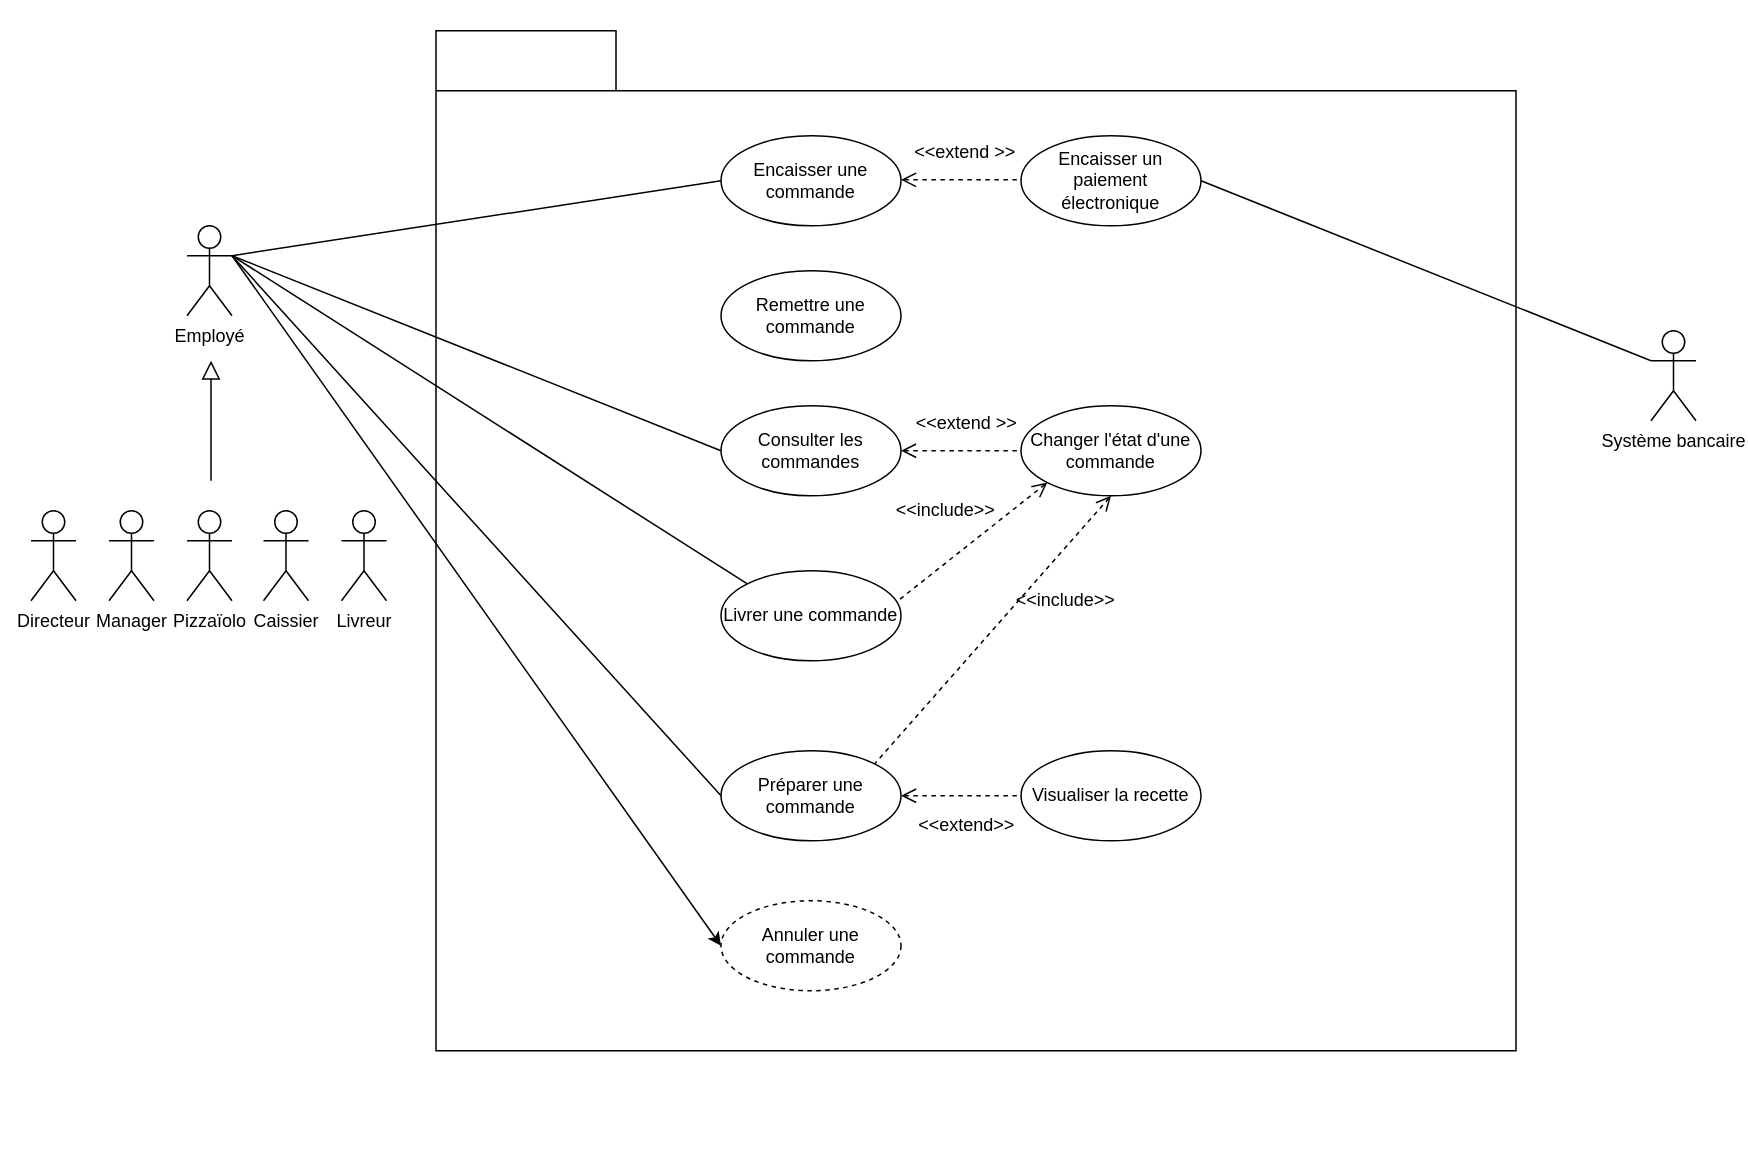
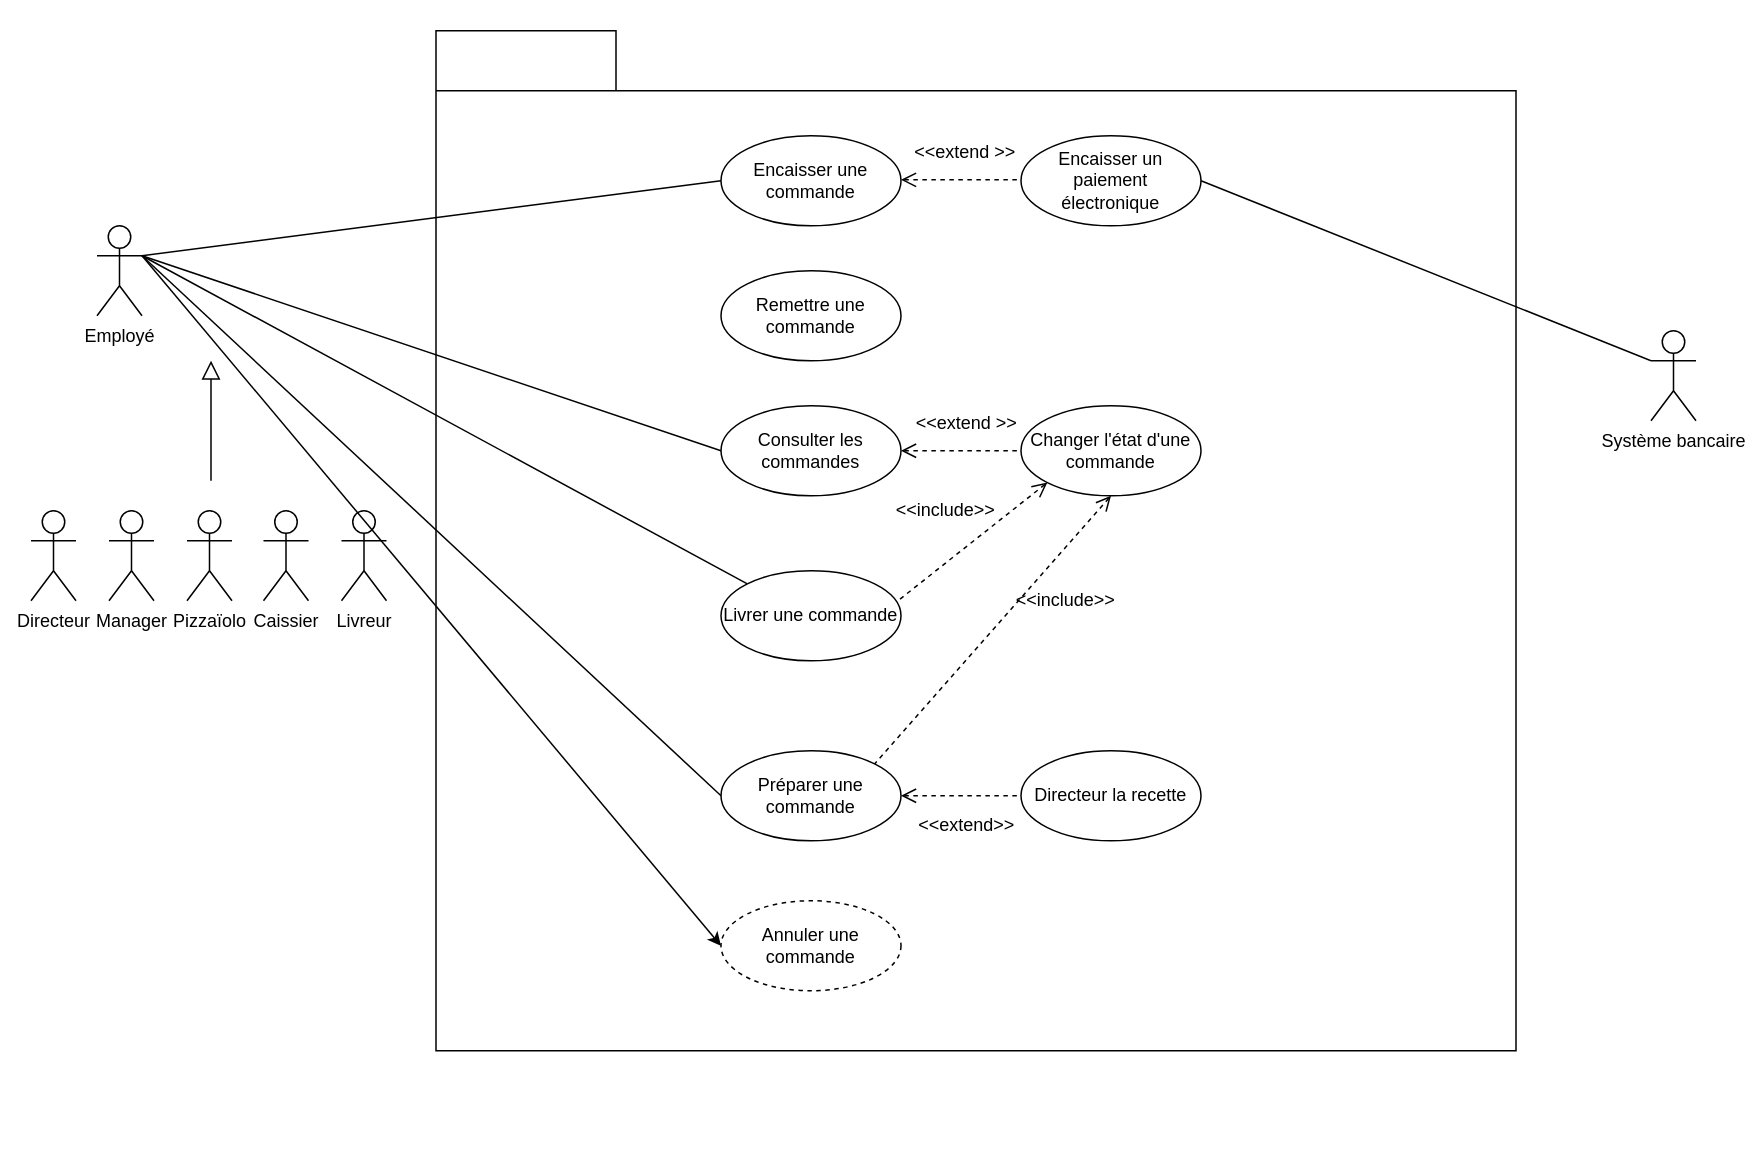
  <mxCell id="0" />
  <mxCell id="1" parent="0" />
  <mxCell id="2" value="" style="group" parent="1" vertex="1" connectable="0"><mxGeometry x="330" y="70" width="720" height="680" as="geometry" /></mxCell>
  <mxCell id="3" value="&lt;div&gt;&lt;br&gt;&lt;/div&gt;&lt;div&gt;&lt;br&gt;&lt;/div&gt;" style="shape=folder;fontStyle=1;spacingTop=10;tabWidth=120;tabHeight=40;tabPosition=left;html=1;fillColor=none;" parent="2" vertex="1"><mxGeometry x="-40" y="-50" width="720" height="680" as="geometry" /></mxCell>
  <mxCell id="4" value="Préparer une commande" style="ellipse;whiteSpace=wrap;html=1;fillColor=none;" parent="2" vertex="1"><mxGeometry x="150" y="430" width="120" height="60" as="geometry" /></mxCell>
  <mxCell id="5" value="Consulter les commandes" style="ellipse;whiteSpace=wrap;html=1;fillColor=none;" parent="2" vertex="1"><mxGeometry x="150" y="200" width="120" height="60" as="geometry" /></mxCell>
  <mxCell id="6" value="Livrer une commande" style="ellipse;whiteSpace=wrap;html=1;fillColor=none;" parent="2" vertex="1"><mxGeometry x="150" y="310" width="120" height="60" as="geometry" /></mxCell>
  <mxCell id="7" value="Encaisser une commande" style="ellipse;whiteSpace=wrap;html=1;fillColor=none;" parent="2" vertex="1"><mxGeometry x="150" y="20" width="120" height="60" as="geometry" /></mxCell>
  <mxCell id="8" value="Changer l'état d'une commande" style="ellipse;whiteSpace=wrap;html=1;fillColor=none;" parent="2" vertex="1"><mxGeometry x="350" y="200" width="120" height="60" as="geometry" /></mxCell>
  <mxCell id="9" value="" style="endArrow=none;dashed=1;html=1;entryX=0;entryY=0.5;entryDx=0;entryDy=0;exitX=1;exitY=0.5;exitDx=0;exitDy=0;startArrow=open;startFill=0;endSize=7;startSize=8;" parent="2" source="5" target="8" edge="1"><mxGeometry width="50" height="50" relative="1" as="geometry"><mxPoint x="350" y="460" as="sourcePoint" /><mxPoint x="400" y="410" as="targetPoint" /></mxGeometry></mxCell>
  <mxCell id="10" value="&amp;lt;&amp;lt;extend &amp;gt;&amp;gt;" style="text;html=1;strokeColor=none;fillColor=none;align=center;verticalAlign=middle;whiteSpace=wrap;rounded=0;" parent="2" vertex="1"><mxGeometry x="274" y="202" width="80" height="20" as="geometry" /></mxCell>
  <mxCell id="11" value="Encaisser un paiement électronique" style="ellipse;whiteSpace=wrap;html=1;fillColor=none;" parent="2" vertex="1"><mxGeometry x="350" y="20" width="120" height="60" as="geometry" /></mxCell>
  <mxCell id="12" value="" style="endArrow=none;dashed=1;html=1;entryX=0;entryY=0.5;entryDx=0;entryDy=0;exitX=1;exitY=0.5;exitDx=0;exitDy=0;startArrow=open;startFill=0;endSize=7;startSize=8;" parent="2" edge="1"><mxGeometry width="50" height="50" relative="1" as="geometry"><mxPoint x="270" y="49.41" as="sourcePoint" /><mxPoint x="350.0" y="49.41" as="targetPoint" /></mxGeometry></mxCell>
  <mxCell id="13" value="&amp;lt;&amp;lt;extend &amp;gt;&amp;gt;" style="text;html=1;strokeColor=none;fillColor=none;align=center;verticalAlign=middle;whiteSpace=wrap;rounded=0;" parent="2" vertex="1"><mxGeometry x="273" y="21" width="80" height="20" as="geometry" /></mxCell>
  <mxCell id="14" value="" style="endArrow=none;dashed=1;html=1;exitX=0.5;exitY=1;exitDx=0;exitDy=0;startArrow=open;startFill=0;startSize=8;entryX=1;entryY=0;entryDx=0;entryDy=0;" parent="2" source="8" target="4" edge="1"><mxGeometry width="50" height="50" relative="1" as="geometry"><mxPoint x="197.156" y="396.998" as="sourcePoint" /><mxPoint x="300" y="558" as="targetPoint" /></mxGeometry></mxCell>
  <mxCell id="15" value="" style="endArrow=none;dashed=1;html=1;entryX=0.982;entryY=0.335;entryDx=0;entryDy=0;exitX=0;exitY=1;exitDx=0;exitDy=0;startArrow=open;startFill=0;startSize=8;entryPerimeter=0;" parent="2" source="8" target="6" edge="1"><mxGeometry width="50" height="50" relative="1" as="geometry"><mxPoint x="537.156" y="213.002" as="sourcePoint" /><mxPoint x="432.16" y="372" as="targetPoint" /></mxGeometry></mxCell>
  <mxCell id="16" value="&amp;lt;&amp;lt;include&amp;gt;&amp;gt;" style="text;html=1;strokeColor=none;fillColor=none;align=center;verticalAlign=middle;whiteSpace=wrap;rounded=0;" parent="2" vertex="1"><mxGeometry x="280" y="260" width="40" height="20" as="geometry" /></mxCell>
  <mxCell id="17" value="&amp;lt;&amp;lt;include&amp;gt;&amp;gt;" style="text;html=1;strokeColor=none;fillColor=none;align=center;verticalAlign=middle;whiteSpace=wrap;rounded=0;" parent="2" vertex="1"><mxGeometry x="360" y="320" width="40" height="20" as="geometry" /></mxCell>
  <mxCell id="18" value="" style="endArrow=none;dashed=1;html=1;exitX=1;exitY=0.5;exitDx=0;exitDy=0;startArrow=open;startFill=0;endFill=0;entryX=0;entryY=0.5;entryDx=0;entryDy=0;endSize=8;startSize=8;" parent="2" source="4" target="19" edge="1"><mxGeometry width="50" height="50" relative="1" as="geometry"><mxPoint x="690" y="513.82" as="sourcePoint" /><mxPoint x="730" y="505" as="targetPoint" /></mxGeometry></mxCell>
- <mxCell id="19" value="Visualiser la recette" style="ellipse;whiteSpace=wrap;html=1;fillColor=none;" parent="2" vertex="1"><mxGeometry x="350" y="430" width="120" height="60" as="geometry" /></mxCell>
+ <mxCell id="19" value="Directeur la recette" style="ellipse;whiteSpace=wrap;html=1;fillColor=none;" parent="2" vertex="1"><mxGeometry x="350" y="430" width="120" height="60" as="geometry" /></mxCell>
  <mxCell id="20" value="&amp;lt;&amp;lt;extend&amp;gt;&amp;gt;" style="text;html=1;strokeColor=none;fillColor=none;align=center;verticalAlign=middle;whiteSpace=wrap;rounded=0;" parent="2" vertex="1"><mxGeometry x="294" y="470" width="40" height="20" as="geometry" /></mxCell>
  <mxCell id="21" value="Annuler une commande" style="ellipse;whiteSpace=wrap;html=1;fillColor=none;dashed=1;" parent="2" vertex="1"><mxGeometry x="150" y="530" width="120" height="60" as="geometry" /></mxCell>
  <mxCell id="22" value="Remettre une commande" style="ellipse;whiteSpace=wrap;html=1;fillColor=none;" vertex="1" parent="2"><mxGeometry x="150" y="110" width="120" height="60" as="geometry" /></mxCell>
  <mxCell id="23" value="Manager" style="shape=umlActor;verticalLabelPosition=bottom;labelBackgroundColor=#ffffff;verticalAlign=top;html=1;outlineConnect=0;" parent="1" vertex="1"><mxGeometry x="72" y="340" width="30" height="60" as="geometry" /></mxCell>
  <mxCell id="24" value="&lt;div&gt;Caissier&lt;/div&gt;" style="shape=umlActor;verticalLabelPosition=bottom;labelBackgroundColor=#ffffff;verticalAlign=top;html=1;outlineConnect=0;" parent="1" vertex="1"><mxGeometry x="175" y="340" width="30" height="60" as="geometry" /></mxCell>
- <mxCell id="25" value="Employé" style="shape=umlActor;verticalLabelPosition=bottom;labelBackgroundColor=#ffffff;verticalAlign=top;html=1;outlineConnect=0;" parent="1" vertex="1"><mxGeometry x="124" y="150" width="30" height="60" as="geometry" /></mxCell>
+ <mxCell id="25" value="Employé" style="shape=umlActor;verticalLabelPosition=bottom;labelBackgroundColor=#ffffff;verticalAlign=top;html=1;outlineConnect=0;" parent="1" vertex="1"><mxGeometry x="64" y="150" width="30" height="60" as="geometry" /></mxCell>
  <mxCell id="26" value="&lt;div&gt;Directeur&lt;/div&gt;" style="shape=umlActor;verticalLabelPosition=bottom;labelBackgroundColor=#ffffff;verticalAlign=top;html=1;outlineConnect=0;" parent="1" vertex="1"><mxGeometry x="20" y="340" width="30" height="60" as="geometry" /></mxCell>
  <mxCell id="27" value="&lt;div&gt;Livreur&lt;/div&gt;" style="shape=umlActor;verticalLabelPosition=bottom;labelBackgroundColor=#ffffff;verticalAlign=top;html=1;outlineConnect=0;" parent="1" vertex="1"><mxGeometry x="227" y="340" width="30" height="60" as="geometry" /></mxCell>
  <mxCell id="28" value="Pizzaïolo" style="shape=umlActor;verticalLabelPosition=bottom;labelBackgroundColor=#ffffff;verticalAlign=top;html=1;outlineConnect=0;" parent="1" vertex="1"><mxGeometry x="124" y="340" width="30" height="60" as="geometry" /></mxCell>
  <mxCell id="29" value="" style="endArrow=block;html=1;endFill=0;endSize=10;" parent="1" edge="1"><mxGeometry width="50" height="50" relative="1" as="geometry"><mxPoint x="140" y="320" as="sourcePoint" /><mxPoint x="140" y="240" as="targetPoint" /></mxGeometry></mxCell>
  <mxCell id="30" value="" style="endArrow=classic;html=1;entryX=0;entryY=0.5;entryDx=0;entryDy=0;exitX=1;exitY=0.333;exitDx=0;exitDy=0;exitPerimeter=0;" parent="1" source="25" target="21" edge="1"><mxGeometry width="50" height="50" relative="1" as="geometry"><mxPoint x="550" y="370" as="sourcePoint" /><mxPoint x="600" y="320" as="targetPoint" /></mxGeometry></mxCell>
  <mxCell id="31" value="" style="endArrow=none;html=1;entryX=0;entryY=0.5;entryDx=0;entryDy=0;exitX=1;exitY=0.333;exitDx=0;exitDy=0;exitPerimeter=0;" parent="1" source="25" target="5" edge="1"><mxGeometry width="50" height="50" relative="1" as="geometry"><mxPoint x="550" y="370" as="sourcePoint" /><mxPoint x="600" y="320" as="targetPoint" /></mxGeometry></mxCell>
  <mxCell id="32" value="Système bancaire" style="shape=umlActor;verticalLabelPosition=bottom;labelBackgroundColor=#ffffff;verticalAlign=top;html=1;outlineConnect=0;" parent="1" vertex="1"><mxGeometry x="1100" y="220" width="30" height="60" as="geometry" /></mxCell>
  <mxCell id="33" value="" style="endArrow=none;html=1;exitX=0;exitY=0.333;exitDx=0;exitDy=0;exitPerimeter=0;entryX=1;entryY=0.5;entryDx=0;entryDy=0;" parent="1" source="32" target="11" edge="1"><mxGeometry width="50" height="50" relative="1" as="geometry"><mxPoint x="550" y="360" as="sourcePoint" /><mxPoint x="941" y="210" as="targetPoint" /></mxGeometry></mxCell>
  <mxCell id="34" value="" style="endArrow=none;html=1;entryX=1;entryY=0.333;entryDx=0;entryDy=0;entryPerimeter=0;exitX=0;exitY=0.5;exitDx=0;exitDy=0;" parent="1" source="7" target="25" edge="1"><mxGeometry width="50" height="50" relative="1" as="geometry"><mxPoint x="560" y="340" as="sourcePoint" /><mxPoint x="610" y="290" as="targetPoint" /></mxGeometry></mxCell>
  <mxCell id="35" value="" style="endArrow=none;html=1;entryX=1;entryY=0.333;entryDx=0;entryDy=0;entryPerimeter=0;exitX=0;exitY=0.5;exitDx=0;exitDy=0;" parent="1" source="4" target="25" edge="1"><mxGeometry width="50" height="50" relative="1" as="geometry"><mxPoint x="580" y="380" as="sourcePoint" /><mxPoint x="630" y="330" as="targetPoint" /></mxGeometry></mxCell>
  <mxCell id="36" value="" style="endArrow=none;html=1;entryX=1;entryY=0.333;entryDx=0;entryDy=0;entryPerimeter=0;exitX=0;exitY=0;exitDx=0;exitDy=0;" parent="1" source="6" target="25" edge="1"><mxGeometry width="50" height="50" relative="1" as="geometry"><mxPoint x="580" y="380" as="sourcePoint" /><mxPoint x="630" y="330" as="targetPoint" /></mxGeometry></mxCell>
